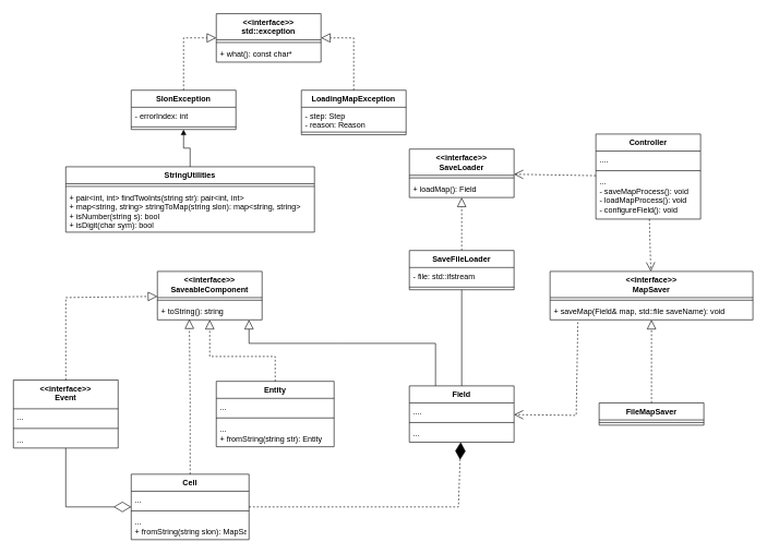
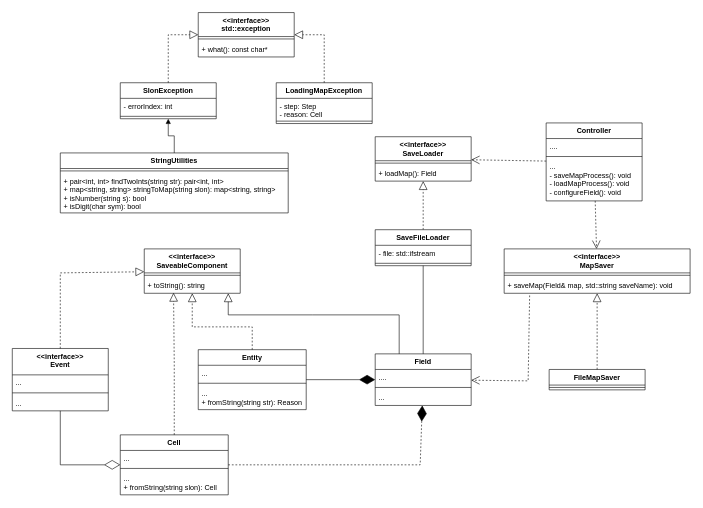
  <mxCell id="0" />
  <mxCell id="1" parent="0" />
  <mxCell id="2" value="&lt;&lt;interface&gt;&gt;&#10;SaveableComponent" style="swimlane;fontStyle=1;align=center;verticalAlign=top;childLayout=stackLayout;horizontal=1;startSize=40;horizontalStack=0;resizeParent=1;resizeParentMax=0;resizeLast=0;collapsible=1;marginBottom=0;" parent="1" vertex="1"><mxGeometry x="240" y="414" width="160" height="74" as="geometry" /></mxCell>
  <mxCell id="3" value="" style="line;strokeWidth=1;fillColor=none;align=left;verticalAlign=middle;spacingTop=-1;spacingLeft=3;spacingRight=3;rotatable=0;labelPosition=right;points=[];portConstraint=eastwest;strokeColor=inherit;" parent="2" vertex="1"><mxGeometry y="40" width="160" height="8" as="geometry" /></mxCell>
  <mxCell id="4" value="+ toString(): string" style="text;strokeColor=none;fillColor=none;align=left;verticalAlign=top;spacingLeft=4;spacingRight=4;overflow=hidden;rotatable=0;points=[[0,0.5],[1,0.5]];portConstraint=eastwest;" parent="2" vertex="1"><mxGeometry y="48" width="160" height="26" as="geometry" /></mxCell>
  <mxCell id="5" value="Field" style="swimlane;fontStyle=1;align=center;verticalAlign=top;childLayout=stackLayout;horizontal=1;startSize=26;horizontalStack=0;resizeParent=1;resizeParentMax=0;resizeLast=0;collapsible=1;marginBottom=0;" parent="1" vertex="1"><mxGeometry x="625" y="589" width="160" height="86" as="geometry" /></mxCell>
  <mxCell id="6" value="...." style="text;strokeColor=none;fillColor=none;align=left;verticalAlign=top;spacingLeft=4;spacingRight=4;overflow=hidden;rotatable=0;points=[[0,0.5],[1,0.5]];portConstraint=eastwest;" parent="5" vertex="1"><mxGeometry y="26" width="160" height="26" as="geometry" /></mxCell>
  <mxCell id="7" value="" style="line;strokeWidth=1;fillColor=none;align=left;verticalAlign=middle;spacingTop=-1;spacingLeft=3;spacingRight=3;rotatable=0;labelPosition=right;points=[];portConstraint=eastwest;strokeColor=inherit;" parent="5" vertex="1"><mxGeometry y="52" width="160" height="8" as="geometry" /></mxCell>
  <mxCell id="8" value="...&#10;" style="text;strokeColor=none;fillColor=none;align=left;verticalAlign=top;spacingLeft=4;spacingRight=4;overflow=hidden;rotatable=0;points=[[0,0.5],[1,0.5]];portConstraint=eastwest;" parent="5" vertex="1"><mxGeometry y="60" width="160" height="26" as="geometry" /></mxCell>
  <mxCell id="9" value="Controller" style="swimlane;fontStyle=1;align=center;verticalAlign=top;childLayout=stackLayout;horizontal=1;startSize=26;horizontalStack=0;resizeParent=1;resizeParentMax=0;resizeLast=0;collapsible=1;marginBottom=0;" parent="1" vertex="1"><mxGeometry x="910" y="204" width="160" height="130" as="geometry" /></mxCell>
  <mxCell id="10" value="...." style="text;strokeColor=none;fillColor=none;align=left;verticalAlign=top;spacingLeft=4;spacingRight=4;overflow=hidden;rotatable=0;points=[[0,0.5],[1,0.5]];portConstraint=eastwest;" parent="9" vertex="1"><mxGeometry y="26" width="160" height="26" as="geometry" /></mxCell>
  <mxCell id="11" value="" style="line;strokeWidth=1;fillColor=none;align=left;verticalAlign=middle;spacingTop=-1;spacingLeft=3;spacingRight=3;rotatable=0;labelPosition=right;points=[];portConstraint=eastwest;strokeColor=inherit;" parent="9" vertex="1"><mxGeometry y="52" width="160" height="8" as="geometry" /></mxCell>
  <mxCell id="12" value="...&#10;- saveMapProcess(): void&#10;- loadMapProcess(): void&#10;- configureField(): void&#10;&#10;" style="text;strokeColor=none;fillColor=none;align=left;verticalAlign=top;spacingLeft=4;spacingRight=4;overflow=hidden;rotatable=0;points=[[0,0.5],[1,0.5]];portConstraint=eastwest;" parent="9" vertex="1"><mxGeometry y="60" width="160" height="70" as="geometry" /></mxCell>
  <mxCell id="13" value="" style="endArrow=block;dashed=0;endFill=0;endSize=12;html=1;rounded=0;entryX=0.875;entryY=1;entryDx=0;entryDy=0;entryPerimeter=0;exitX=0.25;exitY=0;exitDx=0;exitDy=0;" parent="1" source="5" target="4" edge="1"><mxGeometry width="160" relative="1" as="geometry"><mxPoint x="650" y="584" as="sourcePoint" /><mxPoint x="640" y="574" as="targetPoint" /><Array as="points"><mxPoint x="665" y="524" /><mxPoint x="520" y="524" /><mxPoint x="380" y="524" /></Array></mxGeometry></mxCell>
  <mxCell id="14" value="Cell" style="swimlane;fontStyle=1;align=center;verticalAlign=top;childLayout=stackLayout;horizontal=1;startSize=26;horizontalStack=0;resizeParent=1;resizeParentMax=0;resizeLast=0;collapsible=1;marginBottom=0;" parent="1" vertex="1"><mxGeometry y="724" width="180" height="100" as="geometry" x="200" /></mxCell>
  <mxCell id="15" value="..." style="text;strokeColor=none;fillColor=none;align=left;verticalAlign=top;spacingLeft=4;spacingRight=4;overflow=hidden;rotatable=0;points=[[0,0.5],[1,0.5]];portConstraint=eastwest;" parent="14" vertex="1"><mxGeometry y="26" width="180" height="26" as="geometry" /></mxCell>
  <mxCell id="16" value="" style="line;strokeWidth=1;fillColor=none;align=left;verticalAlign=middle;spacingTop=-1;spacingLeft=3;spacingRight=3;rotatable=0;labelPosition=right;points=[];portConstraint=eastwest;strokeColor=inherit;" parent="14" vertex="1"><mxGeometry y="52" width="180" height="8" as="geometry" /></mxCell>
- <mxCell id="17" value="...&#10;+ fromString(string slon): MapSaver" style="text;strokeColor=none;fillColor=none;align=left;verticalAlign=top;spacingLeft=4;spacingRight=4;overflow=hidden;rotatable=0;points=[[0,0.5],[1,0.5]];portConstraint=eastwest;" parent="14" vertex="1"><mxGeometry y="60" width="180" height="40" as="geometry" /></mxCell>
+ <mxCell id="17" value="...&#10;+ fromString(string slon): Cell" style="text;strokeColor=none;fillColor=none;align=left;verticalAlign=top;spacingLeft=4;spacingRight=4;overflow=hidden;rotatable=0;points=[[0,0.5],[1,0.5]];portConstraint=eastwest;" parent="14" vertex="1"><mxGeometry y="60" width="180" height="40" as="geometry" /></mxCell>
  <mxCell id="18" value="" style="endArrow=block;dashed=1;endFill=0;endSize=12;html=1;rounded=0;entryX=0.305;entryY=0.969;entryDx=0;entryDy=0;entryPerimeter=0;" parent="1" source="14" target="4" edge="1"><mxGeometry width="160" relative="1" as="geometry"><mxPoint x="564.471" y="664" as="sourcePoint" /><mxPoint x="295.529" y="410" as="targetPoint" /><Array as="points"><mxPoint x="290" y="604" /></Array></mxGeometry></mxCell>
  <mxCell id="19" value="" style="endArrow=diamondThin;endFill=1;endSize=24;html=1;rounded=0;dashed=1;" parent="1" source="14" target="5" edge="1"><mxGeometry width="160" relative="1" as="geometry"><mxPoint x="390" y="724" as="sourcePoint" /><mxPoint x="550" y="724" as="targetPoint" /><Array as="points"><mxPoint x="700" y="774" /></Array></mxGeometry></mxCell>
  <mxCell id="20" value="Entity" style="swimlane;fontStyle=1;align=center;verticalAlign=top;childLayout=stackLayout;horizontal=1;startSize=26;horizontalStack=0;resizeParent=1;resizeParentMax=0;resizeLast=0;collapsible=1;marginBottom=0;" parent="1" vertex="1"><mxGeometry x="330" y="582" width="180" height="100" as="geometry" /></mxCell>
  <mxCell id="21" value="..." style="text;strokeColor=none;fillColor=none;align=left;verticalAlign=top;spacingLeft=4;spacingRight=4;overflow=hidden;rotatable=0;points=[[0,0.5],[1,0.5]];portConstraint=eastwest;" parent="20" vertex="1"><mxGeometry y="26" width="180" height="26" as="geometry" /></mxCell>
  <mxCell id="22" value="" style="line;strokeWidth=1;fillColor=none;align=left;verticalAlign=middle;spacingTop=-1;spacingLeft=3;spacingRight=3;rotatable=0;labelPosition=right;points=[];portConstraint=eastwest;strokeColor=inherit;" parent="20" vertex="1"><mxGeometry y="52" width="180" height="8" as="geometry" /></mxCell>
- <mxCell id="23" value="...&#10;+ fromString(string str): Entity" style="text;strokeColor=none;fillColor=none;align=left;verticalAlign=top;spacingLeft=4;spacingRight=4;overflow=hidden;rotatable=0;points=[[0,0.5],[1,0.5]];portConstraint=eastwest;" parent="20" vertex="1"><mxGeometry y="60" width="180" height="40" as="geometry" /></mxCell>
+ <mxCell id="23" value="...&#10;+ fromString(string str): Reason" style="text;strokeColor=none;fillColor=none;align=left;verticalAlign=top;spacingLeft=4;spacingRight=4;overflow=hidden;rotatable=0;points=[[0,0.5],[1,0.5]];portConstraint=eastwest;" parent="20" vertex="1"><mxGeometry y="60" width="180" height="40" as="geometry" /></mxCell>
  <mxCell id="24" value="" style="endArrow=block;dashed=1;endFill=0;endSize=12;html=1;rounded=0;" parent="1" source="20" target="2" edge="1"><mxGeometry width="160" relative="1" as="geometry"><mxPoint x="564.471" y="664" as="sourcePoint" /><mxPoint x="295.529" y="410" as="targetPoint" /><Array as="points"><mxPoint x="420" y="544" /><mxPoint x="320" y="544" /></Array></mxGeometry></mxCell>
+ <mxCell id="25" value="" style="endArrow=diamondThin;endFill=1;endSize=24;html=1;rounded=0;" parent="1" source="20" target="5" edge="1"><mxGeometry width="160" relative="1" as="geometry"><mxPoint x="360" y="604" as="sourcePoint" /><mxPoint x="520" y="604" as="targetPoint" /></mxGeometry></mxCell>
  <mxCell id="26" value="&lt;&lt;interface&gt;&gt;&#10;Event" style="swimlane;fontStyle=1;align=center;verticalAlign=top;childLayout=stackLayout;horizontal=1;startSize=44;horizontalStack=0;resizeParent=1;resizeParentMax=0;resizeLast=0;collapsible=1;marginBottom=0;" parent="1" vertex="1"><mxGeometry x="20" y="580" width="160" height="104" as="geometry" /></mxCell>
  <mxCell id="27" value="..." style="text;strokeColor=none;fillColor=none;align=left;verticalAlign=top;spacingLeft=4;spacingRight=4;overflow=hidden;rotatable=0;points=[[0,0.5],[1,0.5]];portConstraint=eastwest;" parent="26" vertex="1"><mxGeometry y="44" width="160" height="26" as="geometry" /></mxCell>
  <mxCell id="28" value="" style="line;strokeWidth=1;fillColor=none;align=left;verticalAlign=middle;spacingTop=-1;spacingLeft=3;spacingRight=3;rotatable=0;labelPosition=right;points=[];portConstraint=eastwest;strokeColor=inherit;" parent="26" vertex="1"><mxGeometry y="70" width="160" height="8" as="geometry" /></mxCell>
  <mxCell id="29" value="..." style="text;strokeColor=none;fillColor=none;align=left;verticalAlign=top;spacingLeft=4;spacingRight=4;overflow=hidden;rotatable=0;points=[[0,0.5],[1,0.5]];portConstraint=eastwest;" parent="26" vertex="1"><mxGeometry y="78" width="160" height="26" as="geometry" /></mxCell>
  <mxCell id="30" value="" style="endArrow=block;dashed=1;endFill=0;endSize=12;html=1;rounded=0;" parent="1" source="26" target="2" edge="1"><mxGeometry width="160" relative="1" as="geometry"><mxPoint x="267.033" y="654" as="sourcePoint" /><mxPoint x="252.552" y="410" as="targetPoint" /><Array as="points"><mxPoint x="100" y="454" /></Array></mxGeometry></mxCell>
  <mxCell id="31" value="" style="endArrow=diamondThin;endFill=0;endSize=24;html=1;rounded=0;" parent="1" source="26" target="14" edge="1"><mxGeometry width="160" relative="1" as="geometry"><mxPoint x="-20" y="754" as="sourcePoint" /><mxPoint x="140" y="754" as="targetPoint" /><Array as="points"><mxPoint x="100" y="774" /></Array></mxGeometry></mxCell>
  <mxCell id="32" value="&lt;&lt;interface&gt;&gt;&#10;SaveLoader" style="swimlane;fontStyle=1;align=center;verticalAlign=top;childLayout=stackLayout;horizontal=1;startSize=40;horizontalStack=0;resizeParent=1;resizeParentMax=0;resizeLast=0;collapsible=1;marginBottom=0;" parent="1" vertex="1"><mxGeometry x="625" y="227" width="160" height="74" as="geometry" /></mxCell>
  <mxCell id="33" value="" style="line;strokeWidth=1;fillColor=none;align=left;verticalAlign=middle;spacingTop=-1;spacingLeft=3;spacingRight=3;rotatable=0;labelPosition=right;points=[];portConstraint=eastwest;strokeColor=inherit;" parent="32" vertex="1"><mxGeometry y="40" width="160" height="8" as="geometry" /></mxCell>
  <mxCell id="34" value="+ loadMap(): Field" style="text;strokeColor=none;fillColor=none;align=left;verticalAlign=top;spacingLeft=4;spacingRight=4;overflow=hidden;rotatable=0;points=[[0,0.5],[1,0.5]];portConstraint=eastwest;" parent="32" vertex="1"><mxGeometry y="48" width="160" height="26" as="geometry" /></mxCell>
  <mxCell id="35" value="&lt;&lt;interface&gt;&gt;&#10;MapSaver" style="swimlane;fontStyle=1;align=center;verticalAlign=top;childLayout=stackLayout;horizontal=1;startSize=40;horizontalStack=0;resizeParent=1;resizeParentMax=0;resizeLast=0;collapsible=1;marginBottom=0;" parent="1" vertex="1"><mxGeometry x="840" y="414" width="310" height="74" as="geometry" /></mxCell>
  <mxCell id="36" value="" style="line;strokeWidth=1;fillColor=none;align=left;verticalAlign=middle;spacingTop=-1;spacingLeft=3;spacingRight=3;rotatable=0;labelPosition=right;points=[];portConstraint=eastwest;strokeColor=inherit;" parent="35" vertex="1"><mxGeometry y="40" width="310" height="8" as="geometry" /></mxCell>
- <mxCell id="37" value="+ saveMap(Field&amp; map, std::file saveName): void" style="text;strokeColor=none;fillColor=none;align=left;verticalAlign=top;spacingLeft=4;spacingRight=4;overflow=hidden;rotatable=0;points=[[0,0.5],[1,0.5]];portConstraint=eastwest;" parent="35" vertex="1"><mxGeometry y="48" width="310" height="26" as="geometry" /></mxCell>
+ <mxCell id="37" value="+ saveMap(Field&amp; map, std::string saveName): void" style="text;strokeColor=none;fillColor=none;align=left;verticalAlign=top;spacingLeft=4;spacingRight=4;overflow=hidden;rotatable=0;points=[[0,0.5],[1,0.5]];portConstraint=eastwest;" parent="35" vertex="1"><mxGeometry y="48" width="310" height="26" as="geometry" /></mxCell>
  <mxCell id="38" value="" style="endArrow=block;dashed=1;endFill=0;endSize=12;html=1;rounded=0;" parent="1" source="39" target="32" edge="1"><mxGeometry width="160" relative="1" as="geometry"><mxPoint x="557.87" y="370" as="sourcePoint" /><mxPoint x="380.004" y="190" as="targetPoint" /></mxGeometry></mxCell>
  <mxCell id="39" value="SaveFileLoader" style="swimlane;fontStyle=1;align=center;verticalAlign=top;childLayout=stackLayout;horizontal=1;startSize=26;horizontalStack=0;resizeParent=1;resizeParentMax=0;resizeLast=0;collapsible=1;marginBottom=0;" parent="1" vertex="1"><mxGeometry x="625" y="382" width="160" height="60" as="geometry" /></mxCell>
  <mxCell id="40" value="- file: std::ifstream " style="text;strokeColor=none;fillColor=none;align=left;verticalAlign=top;spacingLeft=4;spacingRight=4;overflow=hidden;rotatable=0;points=[[0,0.5],[1,0.5]];portConstraint=eastwest;" parent="39" vertex="1"><mxGeometry y="26" width="160" height="26" as="geometry" /></mxCell>
  <mxCell id="41" value="" style="line;strokeWidth=1;fillColor=none;align=left;verticalAlign=middle;spacingTop=-1;spacingLeft=3;spacingRight=3;rotatable=0;labelPosition=right;points=[];portConstraint=eastwest;strokeColor=inherit;" parent="39" vertex="1"><mxGeometry y="52" width="160" height="8" as="geometry" /></mxCell>
  <mxCell id="42" value="FileMapSaver" style="swimlane;fontStyle=1;align=center;verticalAlign=top;childLayout=stackLayout;horizontal=1;startSize=26;horizontalStack=0;resizeParent=1;resizeParentMax=0;resizeLast=0;collapsible=1;marginBottom=0;" parent="1" vertex="1"><mxGeometry x="915" y="615" width="160" height="34" as="geometry" /></mxCell>
  <mxCell id="43" value="" style="line;strokeWidth=1;fillColor=none;align=left;verticalAlign=middle;spacingTop=-1;spacingLeft=3;spacingRight=3;rotatable=0;labelPosition=right;points=[];portConstraint=eastwest;strokeColor=inherit;" parent="42" vertex="1"><mxGeometry y="26" width="160" height="8" as="geometry" /></mxCell>
  <mxCell id="44" value="" style="endArrow=block;dashed=1;endFill=0;endSize=12;html=1;rounded=0;" parent="1" source="42" target="35" edge="1"><mxGeometry width="160" relative="1" as="geometry"><mxPoint x="890" y="694" as="sourcePoint" /><mxPoint x="890" y="540" as="targetPoint" /></mxGeometry></mxCell>
  <mxCell id="45" value="" style="endArrow=open;endSize=12;dashed=1;html=1;rounded=0;exitX=0.137;exitY=1.138;exitDx=0;exitDy=0;exitPerimeter=0;" parent="1" source="37" target="5" edge="1"><mxGeometry x="1" y="-354" width="160" relative="1" as="geometry"><mxPoint x="580" y="444" as="sourcePoint" /><mxPoint x="740" y="444" as="targetPoint" /><Array as="points"><mxPoint x="880" y="634" /></Array><mxPoint x="-115" y="99" as="offset" /></mxGeometry></mxCell>
  <mxCell id="46" value="" style="endArrow=open;endSize=12;dashed=1;html=1;rounded=0;" parent="1" source="9" target="35" edge="1"><mxGeometry x="1" y="-354" width="160" relative="1" as="geometry"><mxPoint x="937.089" y="498" as="sourcePoint" /><mxPoint x="793.924" y="576" as="targetPoint" /><mxPoint x="-115" y="99" as="offset" /></mxGeometry></mxCell>
  <mxCell id="47" value="" style="endArrow=open;endSize=12;dashed=1;html=1;rounded=0;" parent="1" source="9" target="32" edge="1"><mxGeometry x="1" y="-354" width="160" relative="1" as="geometry"><mxPoint x="947.089" y="508" as="sourcePoint" /><mxPoint x="803.924" y="586" as="targetPoint" /><mxPoint x="-115" y="99" as="offset" /></mxGeometry></mxCell>
  <mxCell id="48" value="" style="endArrow=none;endFill=1;html=1;edgeStyle=orthogonalEdgeStyle;align=left;verticalAlign=top;rounded=0;" parent="1" source="39" target="5" edge="1"><mxGeometry x="-1" relative="1" as="geometry"><mxPoint x="340" y="284" as="sourcePoint" /><mxPoint x="500" y="284" as="targetPoint" /></mxGeometry></mxCell>
  <mxCell id="49" value="StringUtilities" style="swimlane;fontStyle=1;align=center;verticalAlign=top;childLayout=stackLayout;horizontal=1;startSize=26;horizontalStack=0;resizeParent=1;resizeParentMax=0;resizeLast=0;collapsible=1;marginBottom=0;" parent="1" vertex="1"><mxGeometry x="100" y="254" width="380" height="100" as="geometry" /></mxCell>
  <mxCell id="50" value="" style="line;strokeWidth=1;fillColor=none;align=left;verticalAlign=middle;spacingTop=-1;spacingLeft=3;spacingRight=3;rotatable=0;labelPosition=right;points=[];portConstraint=eastwest;strokeColor=inherit;" parent="49" vertex="1"><mxGeometry y="26" width="380" height="8" as="geometry" /></mxCell>
  <mxCell id="51" value="+ pair&lt;int, int&gt; findTwoInts(string str): pair&lt;int, int&gt;&#10;+ map&lt;string, string&gt; stringToMap(string slon): map&lt;string, string&gt;&#10;+ isNumber(string s): bool&#10;+ isDigit(char sym): bool" style="text;strokeColor=none;fillColor=none;align=left;verticalAlign=top;spacingLeft=4;spacingRight=4;overflow=hidden;rotatable=0;points=[[0,0.5],[1,0.5]];portConstraint=eastwest;" parent="49" vertex="1"><mxGeometry y="34" width="380" height="66" as="geometry" /></mxCell>
  <mxCell id="52" value="&lt;&lt;interface&gt;&gt;&#10;std::exception" style="swimlane;fontStyle=1;align=center;verticalAlign=top;childLayout=stackLayout;horizontal=1;startSize=40;horizontalStack=0;resizeParent=1;resizeParentMax=0;resizeLast=0;collapsible=1;marginBottom=0;" parent="1" vertex="1"><mxGeometry x="330" y="20" width="160" height="74" as="geometry" /></mxCell>
  <mxCell id="53" value="" style="line;strokeWidth=1;fillColor=none;align=left;verticalAlign=middle;spacingTop=-1;spacingLeft=3;spacingRight=3;rotatable=0;labelPosition=right;points=[];portConstraint=eastwest;strokeColor=inherit;" parent="52" vertex="1"><mxGeometry y="40" width="160" height="8" as="geometry" /></mxCell>
  <mxCell id="54" value="+ what(): const char*" style="text;strokeColor=none;fillColor=none;align=left;verticalAlign=top;spacingLeft=4;spacingRight=4;overflow=hidden;rotatable=0;points=[[0,0.5],[1,0.5]];portConstraint=eastwest;" parent="52" vertex="1"><mxGeometry y="48" width="160" height="26" as="geometry" /></mxCell>
  <mxCell id="55" value="SlonException" style="swimlane;fontStyle=1;align=center;verticalAlign=top;childLayout=stackLayout;horizontal=1;startSize=26;horizontalStack=0;resizeParent=1;resizeParentMax=0;resizeLast=0;collapsible=1;marginBottom=0;" parent="1" vertex="1"><mxGeometry y="137" width="160" height="60" as="geometry" x="200" /></mxCell>
  <mxCell id="56" value="- errorIndex: int&#10;" style="text;strokeColor=none;fillColor=none;align=left;verticalAlign=top;spacingLeft=4;spacingRight=4;overflow=hidden;rotatable=0;points=[[0,0.5],[1,0.5]];portConstraint=eastwest;" parent="55" vertex="1"><mxGeometry y="26" width="160" height="26" as="geometry" /></mxCell>
  <mxCell id="57" value="" style="line;strokeWidth=1;fillColor=none;align=left;verticalAlign=middle;spacingTop=-1;spacingLeft=3;spacingRight=3;rotatable=0;labelPosition=right;points=[];portConstraint=eastwest;strokeColor=inherit;" parent="55" vertex="1"><mxGeometry y="52" width="160" height="8" as="geometry" /></mxCell>
  <mxCell id="58" value="LoadingMapException" style="swimlane;fontStyle=1;align=center;verticalAlign=top;childLayout=stackLayout;horizontal=1;startSize=26;horizontalStack=0;resizeParent=1;resizeParentMax=0;resizeLast=0;collapsible=1;marginBottom=0;" parent="1" vertex="1"><mxGeometry x="460" y="137" width="160" height="68" as="geometry" /></mxCell>
- <mxCell id="59" value="- step: Step&#10;- reason: Reason&#10;" style="text;strokeColor=none;fillColor=none;align=left;verticalAlign=top;spacingLeft=4;spacingRight=4;overflow=hidden;rotatable=0;points=[[0,0.5],[1,0.5]];portConstraint=eastwest;" parent="58" vertex="1"><mxGeometry y="26" width="160" height="34" as="geometry" /></mxCell>
+ <mxCell id="59" value="- step: Step&#10;- reason: Cell&#10;" style="text;strokeColor=none;fillColor=none;align=left;verticalAlign=top;spacingLeft=4;spacingRight=4;overflow=hidden;rotatable=0;points=[[0,0.5],[1,0.5]];portConstraint=eastwest;" parent="58" vertex="1"><mxGeometry y="26" width="160" height="34" as="geometry" /></mxCell>
  <mxCell id="60" value="" style="line;strokeWidth=1;fillColor=none;align=left;verticalAlign=middle;spacingTop=-1;spacingLeft=3;spacingRight=3;rotatable=0;labelPosition=right;points=[];portConstraint=eastwest;strokeColor=inherit;" parent="58" vertex="1"><mxGeometry y="60" width="160" height="8" as="geometry" /></mxCell>
  <mxCell id="61" value="" style="endArrow=block;dashed=1;endFill=0;endSize=12;html=1;rounded=0;" parent="1" source="55" target="52" edge="1"><mxGeometry width="160" relative="1" as="geometry"><mxPoint x="320" y="264" as="sourcePoint" /><mxPoint x="480" y="264" as="targetPoint" /><Array as="points"><mxPoint x="280" y="57" /></Array></mxGeometry></mxCell>
  <mxCell id="62" value="" style="endArrow=block;dashed=1;endFill=0;endSize=12;html=1;rounded=0;" parent="1" source="58" target="52" edge="1"><mxGeometry width="160" relative="1" as="geometry"><mxPoint x="324.658" y="147" as="sourcePoint" /><mxPoint x="389.589" y="68" as="targetPoint" /><Array as="points"><mxPoint x="540" y="57" /></Array></mxGeometry></mxCell>
  <mxCell id="63" value="" style="endArrow=block;endFill=1;html=1;edgeStyle=orthogonalEdgeStyle;align=left;verticalAlign=top;rounded=0;" parent="1" source="49" target="55" edge="1"><mxGeometry x="-0.5" y="-50" relative="1" as="geometry"><mxPoint x="-20" y="114" as="sourcePoint" /><mxPoint x="140" y="114" as="targetPoint" /><mxPoint as="offset" /></mxGeometry></mxCell>
